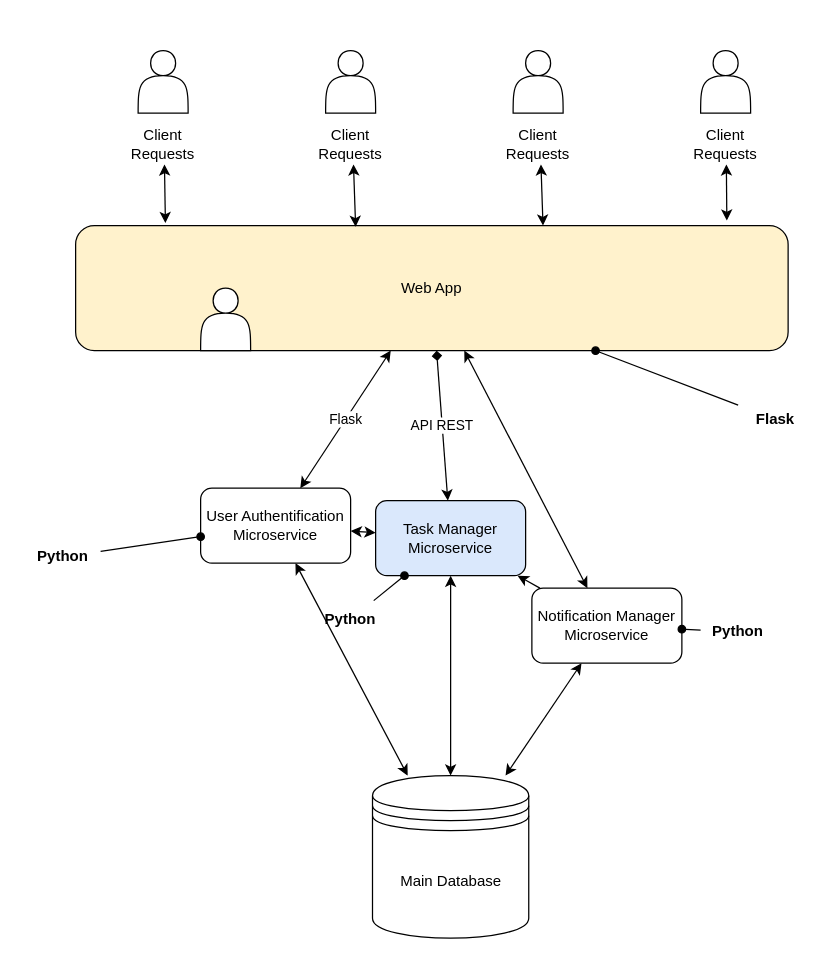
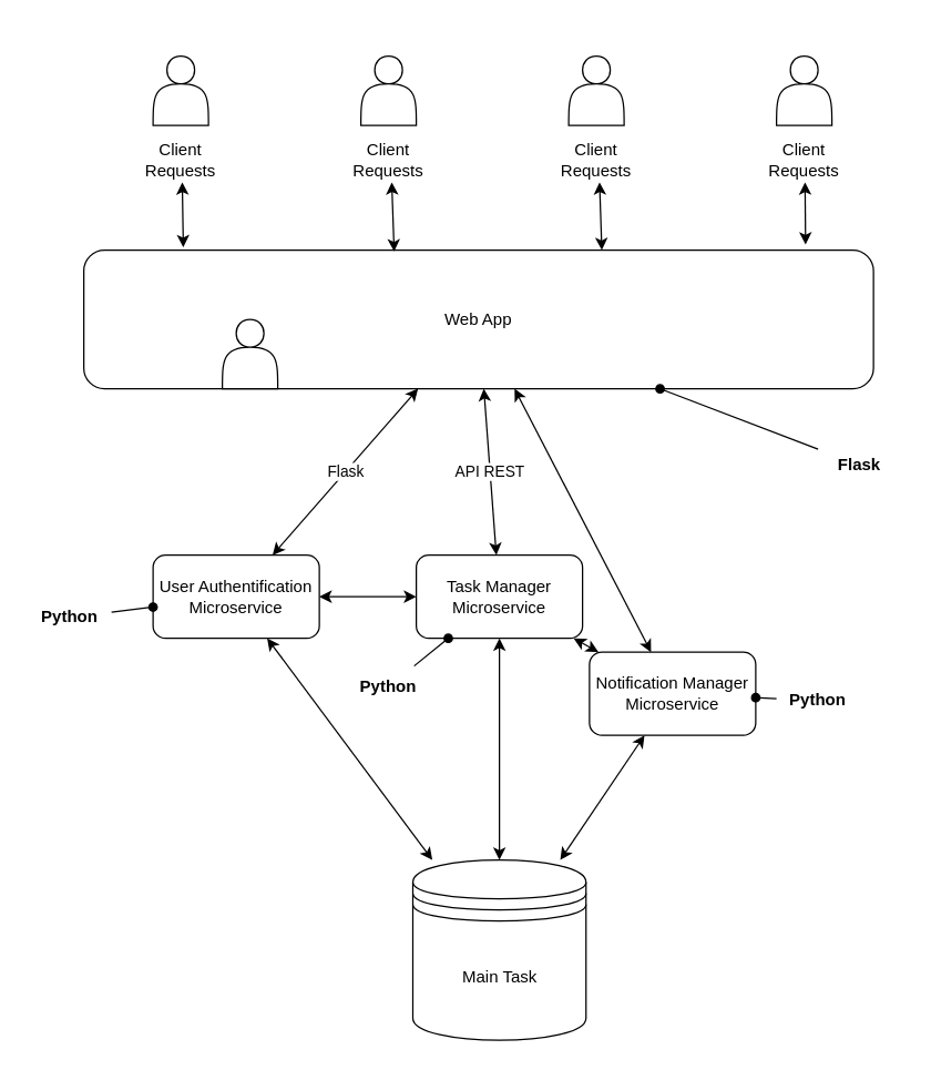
  <mxCell id="0" />
  <mxCell id="1" parent="0" />
- <mxCell id="2" value="Web App" style="rounded=1;whiteSpace=wrap;html=1;fillColor=#fff2cc;" vertex="1" parent="1"><mxGeometry x="60" y="160" width="570" height="100" as="geometry" /></mxCell>
+ <mxCell id="2" value="Web App" style="rounded=1;whiteSpace=wrap;html=1;" vertex="1" parent="1"><mxGeometry x="60" y="160" width="570" height="100" as="geometry" /></mxCell>
  <mxCell id="3" value="" style="shape=actor;whiteSpace=wrap;html=1;" vertex="1" parent="1"><mxGeometry x="160" y="210" width="40" height="50" as="geometry" /></mxCell>
  <mxCell id="4" style="edgeStyle=none;html=1;startArrow=classic;startFill=1;entryX=0.126;entryY=-0.02;entryDx=0;entryDy=0;entryPerimeter=0;sourcePerimeterSpacing=41;targetPerimeterSpacing=41;" edge="1" parent="1" source="5" target="2"><mxGeometry relative="1" as="geometry" /></mxCell>
  <mxCell id="5" value="&lt;br&gt;&lt;br&gt;&lt;br&gt;&lt;br&gt;&lt;br&gt;&lt;br&gt;&lt;br&gt;Client Requests" style="shape=actor;whiteSpace=wrap;html=1;align=center;" vertex="1" parent="1"><mxGeometry x="110" y="20" width="40" height="50" as="geometry" /></mxCell>
  <mxCell id="6" style="edgeStyle=none;html=1;startArrow=classic;startFill=1;entryX=0.393;entryY=0.01;entryDx=0;entryDy=0;entryPerimeter=0;sourcePerimeterSpacing=41;targetPerimeterSpacing=41;" edge="1" parent="1" source="7" target="2"><mxGeometry relative="1" as="geometry" /></mxCell>
  <mxCell id="7" value="&lt;br&gt;&lt;br&gt;&lt;br&gt;&lt;br&gt;&lt;br&gt;&lt;br&gt;&lt;br&gt;Client Requests" style="shape=actor;whiteSpace=wrap;html=1;align=center;" vertex="1" parent="1"><mxGeometry x="260" y="20" width="40" height="50" as="geometry" /></mxCell>
  <mxCell id="8" style="edgeStyle=none;html=1;startArrow=classic;startFill=1;entryX=0.656;entryY=0;entryDx=0;entryDy=0;entryPerimeter=0;sourcePerimeterSpacing=41;targetPerimeterSpacing=41;" edge="1" parent="1" source="9" target="2"><mxGeometry relative="1" as="geometry" /></mxCell>
  <mxCell id="9" value="&lt;br&gt;&lt;br&gt;&lt;br&gt;&lt;br&gt;&lt;br&gt;&lt;br&gt;&lt;br&gt;Client Requests" style="shape=actor;whiteSpace=wrap;html=1;align=center;" vertex="1" parent="1"><mxGeometry x="410" y="20" width="40" height="50" as="geometry" /></mxCell>
  <mxCell id="10" style="edgeStyle=none;html=1;startArrow=classic;startFill=1;entryX=0.914;entryY=-0.04;entryDx=0;entryDy=0;entryPerimeter=0;sourcePerimeterSpacing=41;targetPerimeterSpacing=41;" edge="1" parent="1" source="11" target="2"><mxGeometry relative="1" as="geometry" /></mxCell>
  <mxCell id="11" value="&lt;br&gt;&lt;br&gt;&lt;br&gt;&lt;br&gt;&lt;br&gt;&lt;br&gt;&lt;br&gt;Client Requests" style="shape=actor;whiteSpace=wrap;html=1;align=center;" vertex="1" parent="1"><mxGeometry x="560" y="20" width="40" height="50" as="geometry" /></mxCell>
  <mxCell id="12" value="Flask" style="edgeStyle=none;html=1;startArrow=classic;startFill=1;" edge="1" parent="1" source="14" target="2"><mxGeometry relative="1" as="geometry" /></mxCell>
  <mxCell id="13" style="edgeStyle=none;html=1;startArrow=classic;startFill=1;" edge="1" parent="1" source="14" target="23"><mxGeometry relative="1" as="geometry" /></mxCell>
- <mxCell id="14" value="User Authentification Microservice" style="rounded=1;whiteSpace=wrap;html=1;" vertex="1" parent="1"><mxGeometry x="160" y="370" width="120" height="60" as="geometry" /></mxCell>
- <mxCell id="15" value="API REST" style="edgeStyle=none;html=1;startArrow=classic;startFill=1;endArrow=diamond;" edge="1" parent="1" source="19" target="2"><mxGeometry relative="1" as="geometry" /></mxCell>
+ <mxCell id="14" value="User Authentification Microservice" style="rounded=1;whiteSpace=wrap;html=1;" vertex="1" parent="1"><mxGeometry x="110" y="380" width="120" height="60" as="geometry" /></mxCell>
+ <mxCell id="15" value="API REST" style="edgeStyle=none;html=1;startArrow=classic;startFill=1;" edge="1" parent="1" source="19" target="2"><mxGeometry relative="1" as="geometry" /></mxCell>
  <mxCell id="16" style="edgeStyle=none;html=1;startArrow=classic;startFill=1;" edge="1" parent="1" source="19" target="14"><mxGeometry relative="1" as="geometry" /></mxCell>
  <mxCell id="17" style="edgeStyle=none;html=1;startArrow=classic;startFill=1;" edge="1" parent="1" source="19" target="23"><mxGeometry relative="1" as="geometry" /></mxCell>
- <mxCell id="18" style="edgeStyle=none;html=1;startArrow=classic;startFill=1;endArrow=none;" edge="1" parent="1" source="19" target="22"><mxGeometry relative="1" as="geometry" /></mxCell>
- <mxCell id="19" value="Task Manager Microservice" style="rounded=1;whiteSpace=wrap;html=1;fillColor=#dae8fc;" vertex="1" parent="1"><mxGeometry x="300" y="380" width="120" height="60" as="geometry" /></mxCell>
+ <mxCell id="18" style="edgeStyle=none;html=1;startArrow=classic;startFill=1;" edge="1" parent="1" source="19" target="22"><mxGeometry relative="1" as="geometry" /></mxCell>
+ <mxCell id="19" value="Task Manager Microservice" style="rounded=1;whiteSpace=wrap;html=1;" vertex="1" parent="1"><mxGeometry x="300" y="380" width="120" height="60" as="geometry" /></mxCell>
  <mxCell id="20" style="edgeStyle=none;html=1;startArrow=classic;startFill=1;" edge="1" parent="1" source="22" target="2"><mxGeometry relative="1" as="geometry" /></mxCell>
  <mxCell id="21" style="edgeStyle=none;html=1;startArrow=classic;startFill=1;" edge="1" parent="1" source="22" target="23"><mxGeometry relative="1" as="geometry" /></mxCell>
  <mxCell id="22" value="Notification Manager Microservice" style="rounded=1;whiteSpace=wrap;html=1;" vertex="1" parent="1"><mxGeometry x="425" y="450" width="120" height="60" as="geometry" /></mxCell>
- <mxCell id="23" value="Main Database" style="shape=datastore;whiteSpace=wrap;html=1;direction=east;" vertex="1" parent="1"><mxGeometry x="297.5" y="600" width="125" height="130" as="geometry" /></mxCell>
+ <mxCell id="23" value="Main Task" style="shape=datastore;whiteSpace=wrap;html=1;direction=east;" vertex="1" parent="1"><mxGeometry x="297.5" y="600" width="125" height="130" as="geometry" /></mxCell>
  <mxCell id="24" style="edgeStyle=none;html=1;startArrow=none;startFill=0;endArrow=oval;endFill=1;sourcePerimeterSpacing=0;" edge="1" parent="1" source="25" target="14"><mxGeometry relative="1" as="geometry" /></mxCell>
  <mxCell id="25" value="Python" style="text;html=1;strokeColor=none;fillColor=none;align=center;verticalAlign=middle;whiteSpace=wrap;rounded=0;fontStyle=1" vertex="1" parent="1"><mxGeometry x="20" y="410" width="60" height="30" as="geometry" /></mxCell>
  <mxCell id="26" style="edgeStyle=none;html=1;startArrow=none;startFill=0;endArrow=oval;endFill=1;" edge="1" parent="1" source="27" target="2"><mxGeometry relative="1" as="geometry" /></mxCell>
  <mxCell id="27" value="Flask" style="text;html=1;strokeColor=none;fillColor=none;align=center;verticalAlign=middle;whiteSpace=wrap;rounded=0;fontStyle=1" vertex="1" parent="1"><mxGeometry x="590" y="300" width="60" height="30" as="geometry" /></mxCell>
  <mxCell id="28" style="edgeStyle=none;html=1;startArrow=none;startFill=0;endArrow=oval;endFill=1;sourcePerimeterSpacing=0;targetPerimeterSpacing=0;" edge="1" parent="1" source="29" target="19"><mxGeometry relative="1" as="geometry" /></mxCell>
  <mxCell id="29" value="Python" style="text;html=1;strokeColor=none;fillColor=none;align=center;verticalAlign=middle;whiteSpace=wrap;rounded=0;fontStyle=1" vertex="1" parent="1"><mxGeometry x="250" y="460" width="60" height="30" as="geometry" /></mxCell>
  <mxCell id="30" style="edgeStyle=none;html=1;startArrow=none;startFill=0;endArrow=oval;endFill=1;sourcePerimeterSpacing=0;targetPerimeterSpacing=0;" edge="1" parent="1" source="31" target="22"><mxGeometry relative="1" as="geometry" /></mxCell>
  <mxCell id="31" value="Python" style="text;html=1;strokeColor=none;fillColor=none;align=center;verticalAlign=middle;whiteSpace=wrap;rounded=0;fontStyle=1" vertex="1" parent="1"><mxGeometry x="560" y="470" width="60" height="30" as="geometry" /></mxCell>
